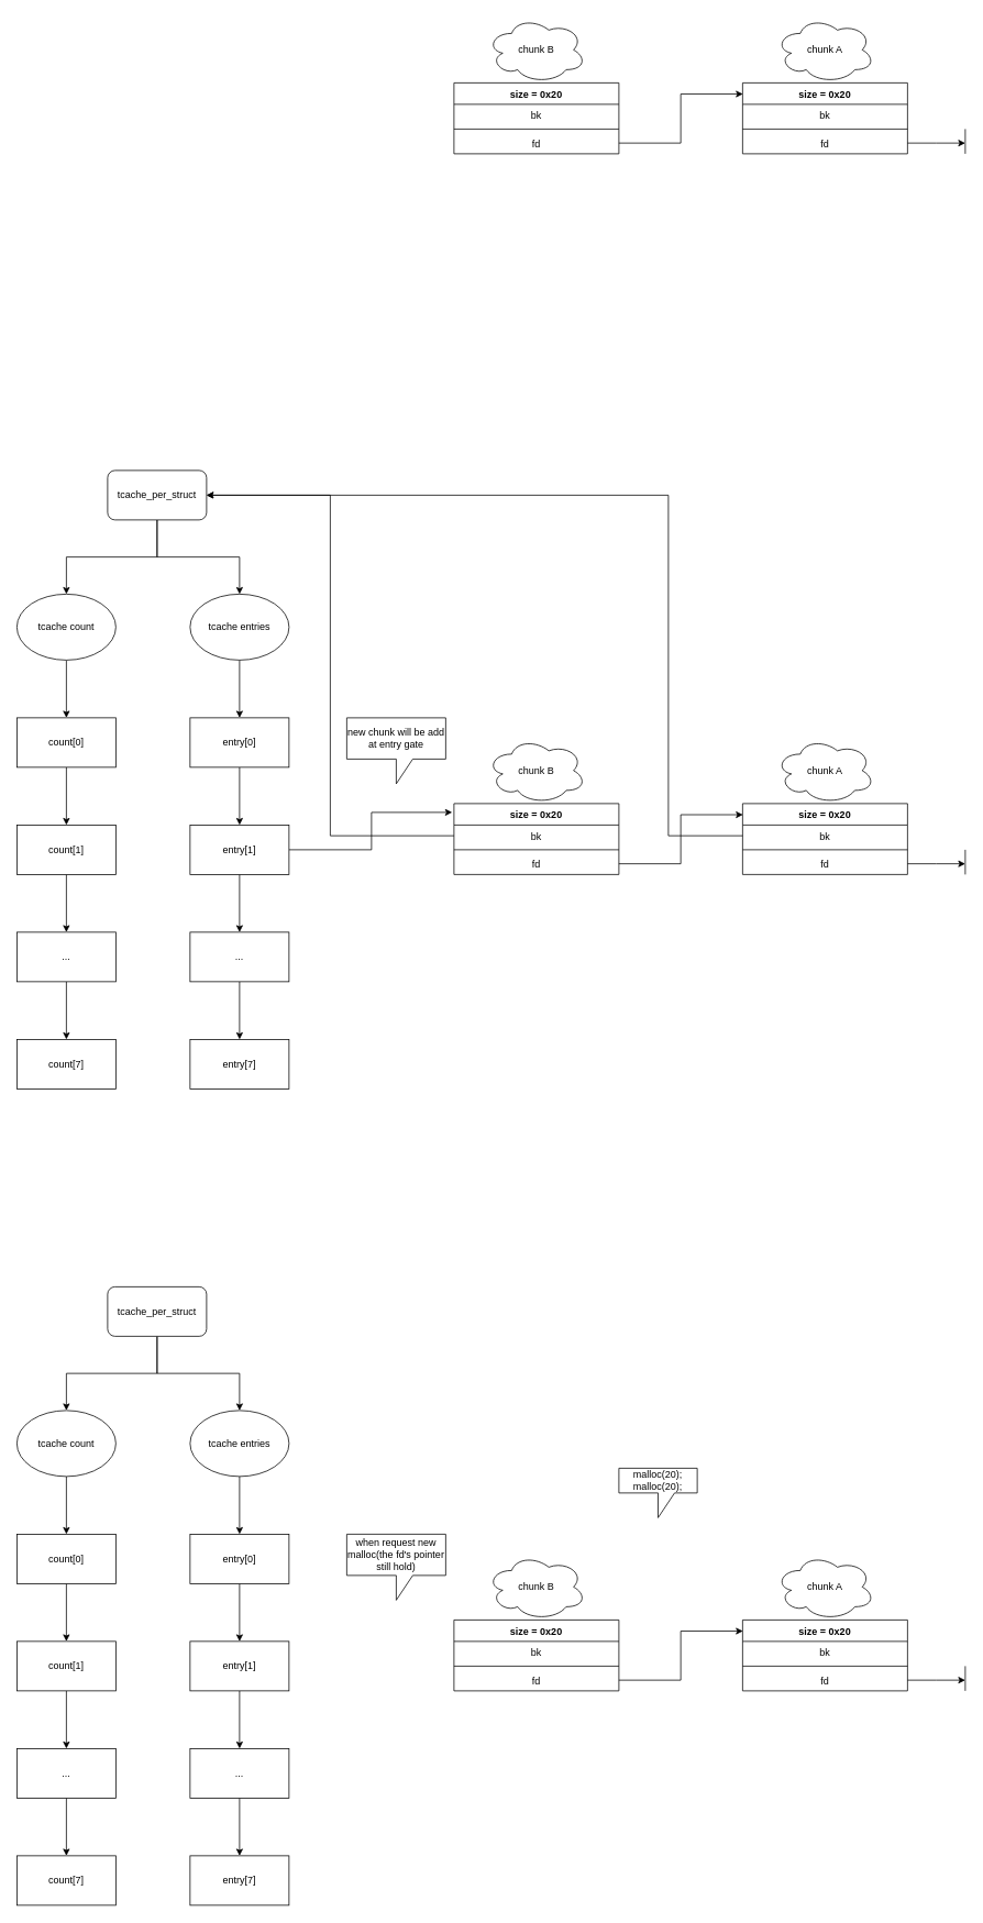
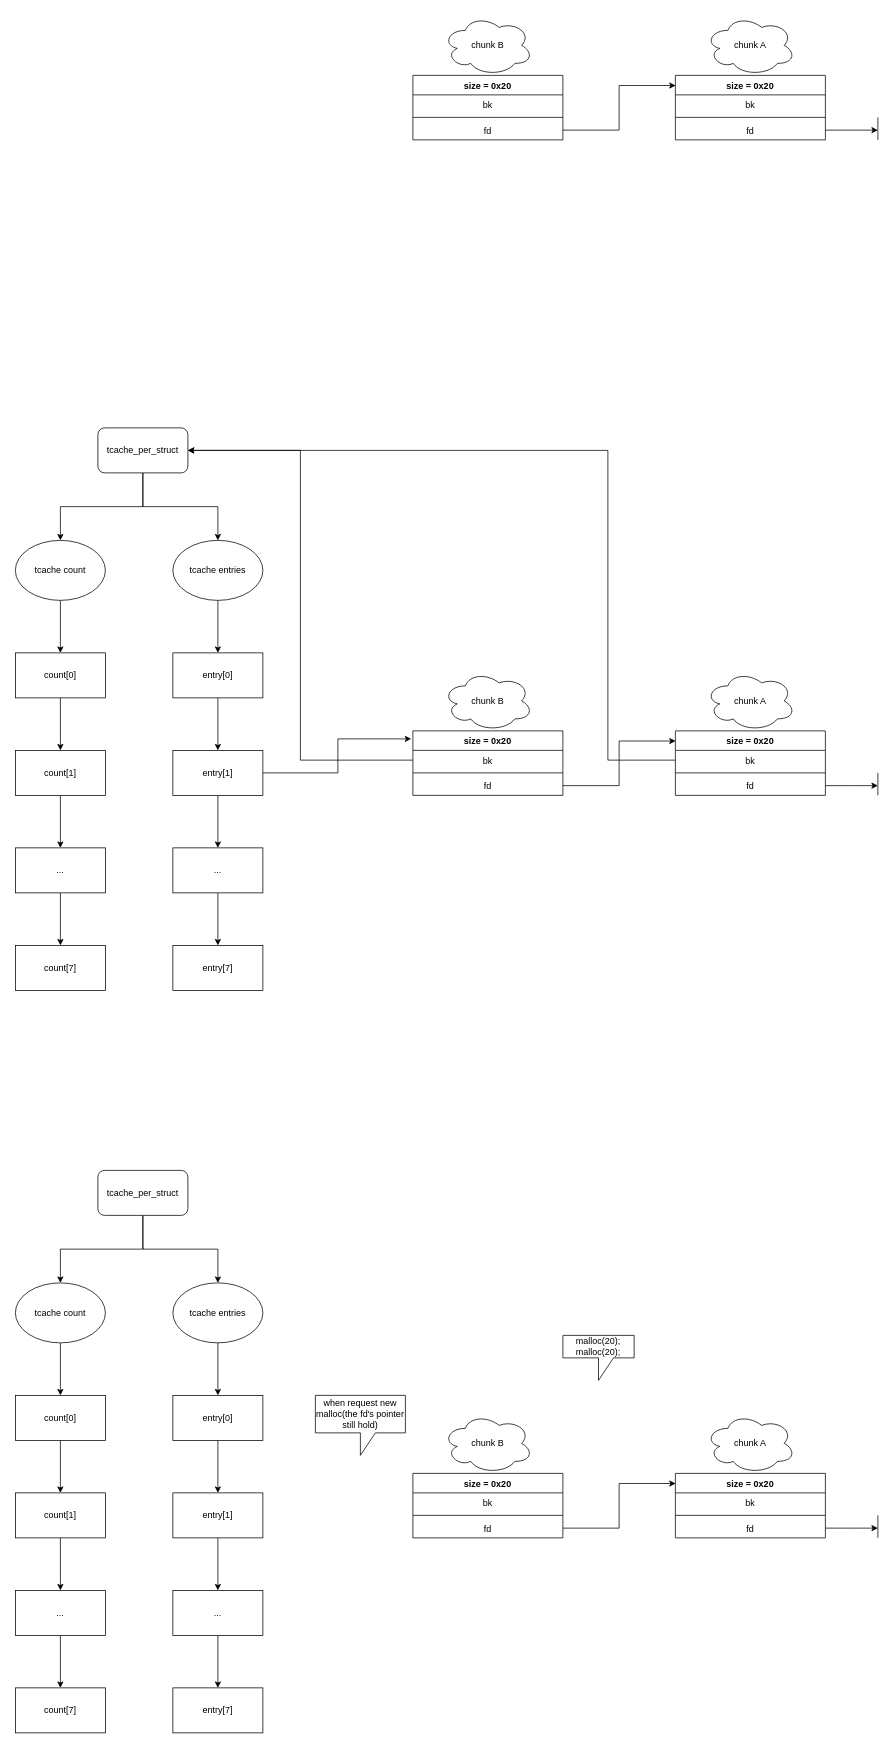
  <mxCell id="0" />
  <mxCell id="1" parent="0" />
  <mxCell id="2" value="size = 0x20" style="swimlane;fontStyle=1;align=center;verticalAlign=top;childLayout=stackLayout;horizontal=1;startSize=26;horizontalStack=0;resizeParent=1;resizeParentMax=0;resizeLast=0;collapsible=1;marginBottom=0;" parent="1" vertex="1"><mxGeometry x="550" y="974" width="200" height="86" as="geometry" /></mxCell>
  <mxCell id="3" value="bk" style="text;strokeColor=none;fillColor=none;align=center;verticalAlign=top;spacingLeft=4;spacingRight=4;overflow=hidden;rotatable=0;points=[[0,0.5],[1,0.5]];portConstraint=eastwest;" parent="2" vertex="1"><mxGeometry y="26" width="200" height="26" as="geometry" /></mxCell>
  <mxCell id="4" value="" style="line;strokeWidth=1;fillColor=none;align=left;verticalAlign=middle;spacingTop=-1;spacingLeft=3;spacingRight=3;rotatable=0;labelPosition=right;points=[];portConstraint=eastwest;" parent="2" vertex="1"><mxGeometry y="52" width="200" height="8" as="geometry" /></mxCell>
  <mxCell id="5" value="fd" style="text;strokeColor=none;fillColor=none;align=center;verticalAlign=top;spacingLeft=4;spacingRight=4;overflow=hidden;rotatable=0;points=[[0,0.5],[1,0.5]];portConstraint=eastwest;" parent="2" vertex="1"><mxGeometry y="60" width="200" height="26" as="geometry" /></mxCell>
  <mxCell id="6" style="edgeStyle=orthogonalEdgeStyle;rounded=0;orthogonalLoop=1;jettySize=auto;html=1;" parent="1" source="7" target="12" edge="1"><mxGeometry relative="1" as="geometry" /></mxCell>
  <mxCell id="7" value="tcache entries" style="ellipse;whiteSpace=wrap;html=1;align=center;" parent="1" vertex="1"><mxGeometry x="230" y="720" width="120" height="80" as="geometry" /></mxCell>
  <mxCell id="8" style="edgeStyle=orthogonalEdgeStyle;rounded=0;orthogonalLoop=1;jettySize=auto;html=1;entryX=-0.011;entryY=0.124;entryDx=0;entryDy=0;entryPerimeter=0;" parent="1" source="10" target="2" edge="1"><mxGeometry relative="1" as="geometry" /></mxCell>
  <mxCell id="9" style="edgeStyle=orthogonalEdgeStyle;rounded=0;orthogonalLoop=1;jettySize=auto;html=1;" parent="1" source="10" target="14" edge="1"><mxGeometry relative="1" as="geometry"><mxPoint x="290" y="1170" as="targetPoint" /></mxGeometry></mxCell>
  <mxCell id="10" value="entry[1]" style="rounded=0;whiteSpace=wrap;html=1;align=center;" parent="1" vertex="1"><mxGeometry x="230" y="1000" width="120" height="60" as="geometry" /></mxCell>
  <mxCell id="11" style="edgeStyle=orthogonalEdgeStyle;rounded=0;orthogonalLoop=1;jettySize=auto;html=1;" parent="1" source="12" target="10" edge="1"><mxGeometry relative="1" as="geometry" /></mxCell>
  <mxCell id="12" value="entry[0]" style="rounded=0;whiteSpace=wrap;html=1;align=center;" parent="1" vertex="1"><mxGeometry x="230" y="870" width="120" height="60" as="geometry" /></mxCell>
  <mxCell id="13" style="edgeStyle=orthogonalEdgeStyle;rounded=0;orthogonalLoop=1;jettySize=auto;html=1;" parent="1" source="14" target="15" edge="1"><mxGeometry relative="1" as="geometry" /></mxCell>
  <mxCell id="14" value="..." style="rounded=0;whiteSpace=wrap;html=1;align=center;" parent="1" vertex="1"><mxGeometry x="230" y="1130" width="120" height="60" as="geometry" /></mxCell>
  <mxCell id="15" value="entry[7]" style="rounded=0;whiteSpace=wrap;html=1;align=center;" parent="1" vertex="1"><mxGeometry x="230" y="1260" width="120" height="60" as="geometry" /></mxCell>
  <mxCell id="16" value="size = 0x20" style="swimlane;fontStyle=1;align=center;verticalAlign=top;childLayout=stackLayout;horizontal=1;startSize=26;horizontalStack=0;resizeParent=1;resizeParentMax=0;resizeLast=0;collapsible=1;marginBottom=0;" parent="1" vertex="1"><mxGeometry x="900" y="974" width="200" height="86" as="geometry" /></mxCell>
  <mxCell id="17" value="bk" style="text;strokeColor=none;fillColor=none;align=center;verticalAlign=top;spacingLeft=4;spacingRight=4;overflow=hidden;rotatable=0;points=[[0,0.5],[1,0.5]];portConstraint=eastwest;" parent="16" vertex="1"><mxGeometry y="26" width="200" height="26" as="geometry" /></mxCell>
  <mxCell id="18" value="" style="line;strokeWidth=1;fillColor=none;align=left;verticalAlign=middle;spacingTop=-1;spacingLeft=3;spacingRight=3;rotatable=0;labelPosition=right;points=[];portConstraint=eastwest;" parent="16" vertex="1"><mxGeometry y="52" width="200" height="8" as="geometry" /></mxCell>
  <mxCell id="19" value="fd" style="text;strokeColor=none;fillColor=none;align=center;verticalAlign=top;spacingLeft=4;spacingRight=4;overflow=hidden;rotatable=0;points=[[0,0.5],[1,0.5]];portConstraint=eastwest;" parent="16" vertex="1"><mxGeometry y="60" width="200" height="26" as="geometry" /></mxCell>
  <mxCell id="20" style="edgeStyle=orthogonalEdgeStyle;rounded=0;orthogonalLoop=1;jettySize=auto;html=1;entryX=0.002;entryY=0.157;entryDx=0;entryDy=0;entryPerimeter=0;" parent="1" source="5" target="16" edge="1"><mxGeometry relative="1" as="geometry" /></mxCell>
  <mxCell id="21" value="" style="endArrow=none;html=1;" parent="1" edge="1"><mxGeometry width="50" height="50" relative="1" as="geometry"><mxPoint x="1170" y="1060" as="sourcePoint" /><mxPoint x="1170" y="1030" as="targetPoint" /></mxGeometry></mxCell>
  <mxCell id="22" style="edgeStyle=orthogonalEdgeStyle;rounded=0;orthogonalLoop=1;jettySize=auto;html=1;" parent="1" source="19" edge="1"><mxGeometry relative="1" as="geometry"><mxPoint x="1170" y="1047" as="targetPoint" /></mxGeometry></mxCell>
  <mxCell id="23" style="edgeStyle=orthogonalEdgeStyle;rounded=0;orthogonalLoop=1;jettySize=auto;html=1;" parent="1" source="24" target="26" edge="1"><mxGeometry relative="1" as="geometry" /></mxCell>
  <mxCell id="24" value="tcache count" style="ellipse;whiteSpace=wrap;html=1;align=center;" parent="1" vertex="1"><mxGeometry x="20" y="720" width="120" height="80" as="geometry" /></mxCell>
  <mxCell id="25" style="edgeStyle=orthogonalEdgeStyle;rounded=0;orthogonalLoop=1;jettySize=auto;html=1;" parent="1" source="26" target="28" edge="1"><mxGeometry relative="1" as="geometry" /></mxCell>
  <mxCell id="26" value="count[0]" style="rounded=0;whiteSpace=wrap;html=1;align=center;" parent="1" vertex="1"><mxGeometry x="20" y="870" width="120" height="60" as="geometry" /></mxCell>
  <mxCell id="27" style="edgeStyle=orthogonalEdgeStyle;rounded=0;orthogonalLoop=1;jettySize=auto;html=1;" parent="1" source="28" target="30" edge="1"><mxGeometry relative="1" as="geometry" /></mxCell>
  <mxCell id="28" value="count[1]" style="rounded=0;whiteSpace=wrap;html=1;align=center;" parent="1" vertex="1"><mxGeometry x="20" y="1000" width="120" height="60" as="geometry" /></mxCell>
  <mxCell id="29" style="edgeStyle=orthogonalEdgeStyle;rounded=0;orthogonalLoop=1;jettySize=auto;html=1;" parent="1" source="30" target="31" edge="1"><mxGeometry relative="1" as="geometry" /></mxCell>
  <mxCell id="30" value="..." style="rounded=0;whiteSpace=wrap;html=1;align=center;" parent="1" vertex="1"><mxGeometry x="20" y="1130" width="120" height="60" as="geometry" /></mxCell>
  <mxCell id="31" value="count[7]" style="rounded=0;whiteSpace=wrap;html=1;align=center;" parent="1" vertex="1"><mxGeometry x="20" y="1260" width="120" height="60" as="geometry" /></mxCell>
  <mxCell id="32" style="edgeStyle=orthogonalEdgeStyle;rounded=0;orthogonalLoop=1;jettySize=auto;html=1;" parent="1" source="34" target="24" edge="1"><mxGeometry relative="1" as="geometry" /></mxCell>
  <mxCell id="33" style="edgeStyle=orthogonalEdgeStyle;rounded=0;orthogonalLoop=1;jettySize=auto;html=1;" parent="1" source="34" target="7" edge="1"><mxGeometry relative="1" as="geometry" /></mxCell>
  <mxCell id="34" value="tcache_per_struct" style="rounded=1;whiteSpace=wrap;html=1;align=center;" parent="1" vertex="1"><mxGeometry x="130" y="570" width="120" height="60" as="geometry" /></mxCell>
  <mxCell id="35" style="edgeStyle=orthogonalEdgeStyle;rounded=0;orthogonalLoop=1;jettySize=auto;html=1;entryX=1;entryY=0.5;entryDx=0;entryDy=0;" parent="1" source="3" target="34" edge="1"><mxGeometry relative="1" as="geometry" /></mxCell>
  <mxCell id="36" style="edgeStyle=orthogonalEdgeStyle;rounded=0;orthogonalLoop=1;jettySize=auto;html=1;entryX=1;entryY=0.5;entryDx=0;entryDy=0;" parent="1" source="17" target="34" edge="1"><mxGeometry relative="1" as="geometry"><Array as="points"><mxPoint x="810" y="1013" /><mxPoint x="810" y="600" /></Array></mxGeometry></mxCell>
- <mxCell id="37" value="new chunk will be add at entry gate" style="shape=callout;whiteSpace=wrap;html=1;perimeter=calloutPerimeter;align=center;" parent="1" vertex="1"><mxGeometry x="420" y="870" width="120" height="80" as="geometry" /></mxCell>
  <mxCell id="38" value="chunk B" style="ellipse;shape=cloud;whiteSpace=wrap;html=1;align=center;" parent="1" vertex="1"><mxGeometry x="590" y="894" width="120" height="80" as="geometry" /></mxCell>
  <mxCell id="39" value="chunk A" style="ellipse;shape=cloud;whiteSpace=wrap;html=1;align=center;" parent="1" vertex="1"><mxGeometry x="940" y="894" width="120" height="80" as="geometry" /></mxCell>
  <mxCell id="40" value="size = 0x20" style="swimlane;fontStyle=1;align=center;verticalAlign=top;childLayout=stackLayout;horizontal=1;startSize=26;horizontalStack=0;resizeParent=1;resizeParentMax=0;resizeLast=0;collapsible=1;marginBottom=0;" parent="1" vertex="1"><mxGeometry x="550" y="1964" width="200" height="86" as="geometry" /></mxCell>
  <mxCell id="41" value="bk" style="text;strokeColor=none;fillColor=none;align=center;verticalAlign=top;spacingLeft=4;spacingRight=4;overflow=hidden;rotatable=0;points=[[0,0.5],[1,0.5]];portConstraint=eastwest;" parent="40" vertex="1"><mxGeometry y="26" width="200" height="26" as="geometry" /></mxCell>
  <mxCell id="42" value="" style="line;strokeWidth=1;fillColor=none;align=left;verticalAlign=middle;spacingTop=-1;spacingLeft=3;spacingRight=3;rotatable=0;labelPosition=right;points=[];portConstraint=eastwest;" parent="40" vertex="1"><mxGeometry y="52" width="200" height="8" as="geometry" /></mxCell>
  <mxCell id="43" value="fd" style="text;strokeColor=none;fillColor=none;align=center;verticalAlign=top;spacingLeft=4;spacingRight=4;overflow=hidden;rotatable=0;points=[[0,0.5],[1,0.5]];portConstraint=eastwest;" parent="40" vertex="1"><mxGeometry y="60" width="200" height="26" as="geometry" /></mxCell>
  <mxCell id="44" style="edgeStyle=orthogonalEdgeStyle;rounded=0;orthogonalLoop=1;jettySize=auto;html=1;" parent="1" source="45" target="49" edge="1"><mxGeometry relative="1" as="geometry" /></mxCell>
  <mxCell id="45" value="tcache entries" style="ellipse;whiteSpace=wrap;html=1;align=center;" parent="1" vertex="1"><mxGeometry x="230" y="1710" width="120" height="80" as="geometry" /></mxCell>
  <mxCell id="46" style="edgeStyle=orthogonalEdgeStyle;rounded=0;orthogonalLoop=1;jettySize=auto;html=1;" parent="1" source="47" target="51" edge="1"><mxGeometry relative="1" as="geometry"><mxPoint x="290" y="2160" as="targetPoint" /></mxGeometry></mxCell>
  <mxCell id="47" value="entry[1]" style="rounded=0;whiteSpace=wrap;html=1;align=center;" parent="1" vertex="1"><mxGeometry x="230" y="1990" width="120" height="60" as="geometry" /></mxCell>
  <mxCell id="48" style="edgeStyle=orthogonalEdgeStyle;rounded=0;orthogonalLoop=1;jettySize=auto;html=1;" parent="1" source="49" target="47" edge="1"><mxGeometry relative="1" as="geometry" /></mxCell>
  <mxCell id="49" value="entry[0]" style="rounded=0;whiteSpace=wrap;html=1;align=center;" parent="1" vertex="1"><mxGeometry x="230" y="1860" width="120" height="60" as="geometry" /></mxCell>
  <mxCell id="50" style="edgeStyle=orthogonalEdgeStyle;rounded=0;orthogonalLoop=1;jettySize=auto;html=1;" parent="1" source="51" target="52" edge="1"><mxGeometry relative="1" as="geometry" /></mxCell>
  <mxCell id="51" value="..." style="rounded=0;whiteSpace=wrap;html=1;align=center;" parent="1" vertex="1"><mxGeometry x="230" y="2120" width="120" height="60" as="geometry" /></mxCell>
  <mxCell id="52" value="entry[7]" style="rounded=0;whiteSpace=wrap;html=1;align=center;" parent="1" vertex="1"><mxGeometry x="230" y="2250" width="120" height="60" as="geometry" /></mxCell>
  <mxCell id="53" value="size = 0x20" style="swimlane;fontStyle=1;align=center;verticalAlign=top;childLayout=stackLayout;horizontal=1;startSize=26;horizontalStack=0;resizeParent=1;resizeParentMax=0;resizeLast=0;collapsible=1;marginBottom=0;" parent="1" vertex="1"><mxGeometry x="900" y="1964" width="200" height="86" as="geometry" /></mxCell>
  <mxCell id="54" value="bk" style="text;strokeColor=none;fillColor=none;align=center;verticalAlign=top;spacingLeft=4;spacingRight=4;overflow=hidden;rotatable=0;points=[[0,0.5],[1,0.5]];portConstraint=eastwest;" parent="53" vertex="1"><mxGeometry y="26" width="200" height="26" as="geometry" /></mxCell>
  <mxCell id="55" value="" style="line;strokeWidth=1;fillColor=none;align=left;verticalAlign=middle;spacingTop=-1;spacingLeft=3;spacingRight=3;rotatable=0;labelPosition=right;points=[];portConstraint=eastwest;" parent="53" vertex="1"><mxGeometry y="52" width="200" height="8" as="geometry" /></mxCell>
  <mxCell id="56" value="fd" style="text;strokeColor=none;fillColor=none;align=center;verticalAlign=top;spacingLeft=4;spacingRight=4;overflow=hidden;rotatable=0;points=[[0,0.5],[1,0.5]];portConstraint=eastwest;" parent="53" vertex="1"><mxGeometry y="60" width="200" height="26" as="geometry" /></mxCell>
  <mxCell id="57" style="edgeStyle=orthogonalEdgeStyle;rounded=0;orthogonalLoop=1;jettySize=auto;html=1;entryX=0.002;entryY=0.157;entryDx=0;entryDy=0;entryPerimeter=0;" parent="1" source="43" target="53" edge="1"><mxGeometry relative="1" as="geometry" /></mxCell>
  <mxCell id="58" value="" style="endArrow=none;html=1;" parent="1" edge="1"><mxGeometry width="50" height="50" relative="1" as="geometry"><mxPoint x="1170" y="2050" as="sourcePoint" /><mxPoint x="1170" y="2020" as="targetPoint" /></mxGeometry></mxCell>
  <mxCell id="59" style="edgeStyle=orthogonalEdgeStyle;rounded=0;orthogonalLoop=1;jettySize=auto;html=1;" parent="1" source="56" edge="1"><mxGeometry relative="1" as="geometry"><mxPoint x="1170" y="2037" as="targetPoint" /></mxGeometry></mxCell>
  <mxCell id="60" style="edgeStyle=orthogonalEdgeStyle;rounded=0;orthogonalLoop=1;jettySize=auto;html=1;" parent="1" source="61" target="63" edge="1"><mxGeometry relative="1" as="geometry" /></mxCell>
  <mxCell id="61" value="tcache count" style="ellipse;whiteSpace=wrap;html=1;align=center;" parent="1" vertex="1"><mxGeometry x="20" y="1710" width="120" height="80" as="geometry" /></mxCell>
  <mxCell id="62" style="edgeStyle=orthogonalEdgeStyle;rounded=0;orthogonalLoop=1;jettySize=auto;html=1;" parent="1" source="63" target="65" edge="1"><mxGeometry relative="1" as="geometry" /></mxCell>
  <mxCell id="63" value="count[0]" style="rounded=0;whiteSpace=wrap;html=1;align=center;" parent="1" vertex="1"><mxGeometry x="20" y="1860" width="120" height="60" as="geometry" /></mxCell>
  <mxCell id="64" style="edgeStyle=orthogonalEdgeStyle;rounded=0;orthogonalLoop=1;jettySize=auto;html=1;" parent="1" source="65" target="67" edge="1"><mxGeometry relative="1" as="geometry" /></mxCell>
  <mxCell id="65" value="count[1]" style="rounded=0;whiteSpace=wrap;html=1;align=center;" parent="1" vertex="1"><mxGeometry x="20" y="1990" width="120" height="60" as="geometry" /></mxCell>
  <mxCell id="66" style="edgeStyle=orthogonalEdgeStyle;rounded=0;orthogonalLoop=1;jettySize=auto;html=1;" parent="1" source="67" target="68" edge="1"><mxGeometry relative="1" as="geometry" /></mxCell>
  <mxCell id="67" value="..." style="rounded=0;whiteSpace=wrap;html=1;align=center;" parent="1" vertex="1"><mxGeometry x="20" y="2120" width="120" height="60" as="geometry" /></mxCell>
  <mxCell id="68" value="count[7]" style="rounded=0;whiteSpace=wrap;html=1;align=center;" parent="1" vertex="1"><mxGeometry x="20" y="2250" width="120" height="60" as="geometry" /></mxCell>
  <mxCell id="69" style="edgeStyle=orthogonalEdgeStyle;rounded=0;orthogonalLoop=1;jettySize=auto;html=1;" parent="1" source="71" target="61" edge="1"><mxGeometry relative="1" as="geometry" /></mxCell>
  <mxCell id="70" style="edgeStyle=orthogonalEdgeStyle;rounded=0;orthogonalLoop=1;jettySize=auto;html=1;" parent="1" source="71" target="45" edge="1"><mxGeometry relative="1" as="geometry" /></mxCell>
  <mxCell id="71" value="tcache_per_struct" style="rounded=1;whiteSpace=wrap;html=1;align=center;" parent="1" vertex="1"><mxGeometry x="130" y="1560" width="120" height="60" as="geometry" /></mxCell>
  <mxCell id="72" value="when request new malloc(the fd's pointer still hold)" style="shape=callout;whiteSpace=wrap;html=1;perimeter=calloutPerimeter;align=center;" parent="1" vertex="1"><mxGeometry x="420" y="1860" width="120" height="80" as="geometry" /></mxCell>
  <mxCell id="73" value="chunk B" style="ellipse;shape=cloud;whiteSpace=wrap;html=1;align=center;" parent="1" vertex="1"><mxGeometry x="590" y="1884" width="120" height="80" as="geometry" /></mxCell>
  <mxCell id="74" value="chunk A" style="ellipse;shape=cloud;whiteSpace=wrap;html=1;align=center;" parent="1" vertex="1"><mxGeometry x="940" y="1884" width="120" height="80" as="geometry" /></mxCell>
  <mxCell id="75" value="malloc(20);&lt;br&gt;malloc(20);" style="shape=callout;whiteSpace=wrap;html=1;perimeter=calloutPerimeter;align=center;" parent="1" vertex="1"><mxGeometry x="750" y="1780" width="95" height="60" as="geometry" /></mxCell>
  <mxCell id="76" value="size = 0x20" style="swimlane;fontStyle=1;align=center;verticalAlign=top;childLayout=stackLayout;horizontal=1;startSize=26;horizontalStack=0;resizeParent=1;resizeParentMax=0;resizeLast=0;collapsible=1;marginBottom=0;" parent="1" vertex="1"><mxGeometry x="550" y="100" width="200" height="86" as="geometry" /></mxCell>
  <mxCell id="77" value="bk" style="text;strokeColor=none;fillColor=none;align=center;verticalAlign=top;spacingLeft=4;spacingRight=4;overflow=hidden;rotatable=0;points=[[0,0.5],[1,0.5]];portConstraint=eastwest;" parent="76" vertex="1"><mxGeometry y="26" width="200" height="26" as="geometry" /></mxCell>
  <mxCell id="78" value="" style="line;strokeWidth=1;fillColor=none;align=left;verticalAlign=middle;spacingTop=-1;spacingLeft=3;spacingRight=3;rotatable=0;labelPosition=right;points=[];portConstraint=eastwest;" parent="76" vertex="1"><mxGeometry y="52" width="200" height="8" as="geometry" /></mxCell>
  <mxCell id="79" value="fd" style="text;strokeColor=none;fillColor=none;align=center;verticalAlign=top;spacingLeft=4;spacingRight=4;overflow=hidden;rotatable=0;points=[[0,0.5],[1,0.5]];portConstraint=eastwest;" parent="76" vertex="1"><mxGeometry y="60" width="200" height="26" as="geometry" /></mxCell>
  <mxCell id="80" value="size = 0x20" style="swimlane;fontStyle=1;align=center;verticalAlign=top;childLayout=stackLayout;horizontal=1;startSize=26;horizontalStack=0;resizeParent=1;resizeParentMax=0;resizeLast=0;collapsible=1;marginBottom=0;" parent="1" vertex="1"><mxGeometry x="900" y="100" width="200" height="86" as="geometry" /></mxCell>
  <mxCell id="81" value="bk" style="text;strokeColor=none;fillColor=none;align=center;verticalAlign=top;spacingLeft=4;spacingRight=4;overflow=hidden;rotatable=0;points=[[0,0.5],[1,0.5]];portConstraint=eastwest;" parent="80" vertex="1"><mxGeometry y="26" width="200" height="26" as="geometry" /></mxCell>
  <mxCell id="82" value="" style="line;strokeWidth=1;fillColor=none;align=left;verticalAlign=middle;spacingTop=-1;spacingLeft=3;spacingRight=3;rotatable=0;labelPosition=right;points=[];portConstraint=eastwest;" parent="80" vertex="1"><mxGeometry y="52" width="200" height="8" as="geometry" /></mxCell>
  <mxCell id="83" value="fd" style="text;strokeColor=none;fillColor=none;align=center;verticalAlign=top;spacingLeft=4;spacingRight=4;overflow=hidden;rotatable=0;points=[[0,0.5],[1,0.5]];portConstraint=eastwest;" parent="80" vertex="1"><mxGeometry y="60" width="200" height="26" as="geometry" /></mxCell>
  <mxCell id="84" style="edgeStyle=orthogonalEdgeStyle;rounded=0;orthogonalLoop=1;jettySize=auto;html=1;entryX=0.002;entryY=0.157;entryDx=0;entryDy=0;entryPerimeter=0;" parent="1" source="79" target="80" edge="1"><mxGeometry relative="1" as="geometry" /></mxCell>
  <mxCell id="85" value="" style="endArrow=none;html=1;" parent="1" edge="1"><mxGeometry width="50" height="50" relative="1" as="geometry"><mxPoint x="1170" y="186" as="sourcePoint" /><mxPoint x="1170" y="156" as="targetPoint" /></mxGeometry></mxCell>
  <mxCell id="86" style="edgeStyle=orthogonalEdgeStyle;rounded=0;orthogonalLoop=1;jettySize=auto;html=1;" parent="1" source="83" edge="1"><mxGeometry relative="1" as="geometry"><mxPoint x="1170" y="173" as="targetPoint" /></mxGeometry></mxCell>
  <mxCell id="87" value="chunk B" style="ellipse;shape=cloud;whiteSpace=wrap;html=1;align=center;" parent="1" vertex="1"><mxGeometry x="590" y="20" width="120" height="80" as="geometry" /></mxCell>
  <mxCell id="88" value="chunk A" style="ellipse;shape=cloud;whiteSpace=wrap;html=1;align=center;" parent="1" vertex="1"><mxGeometry x="940" y="20" width="120" height="80" as="geometry" /></mxCell>
